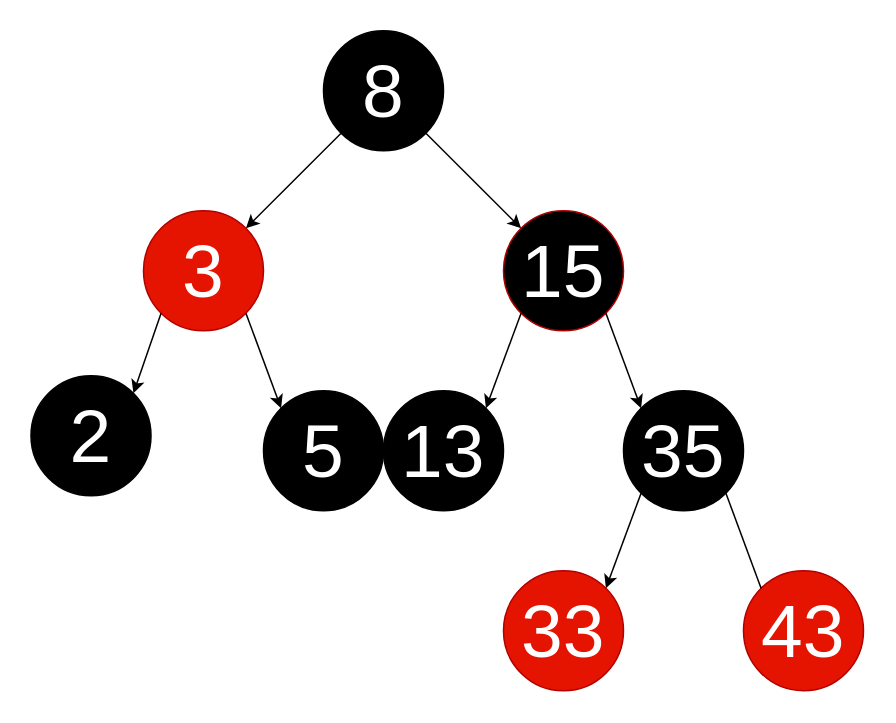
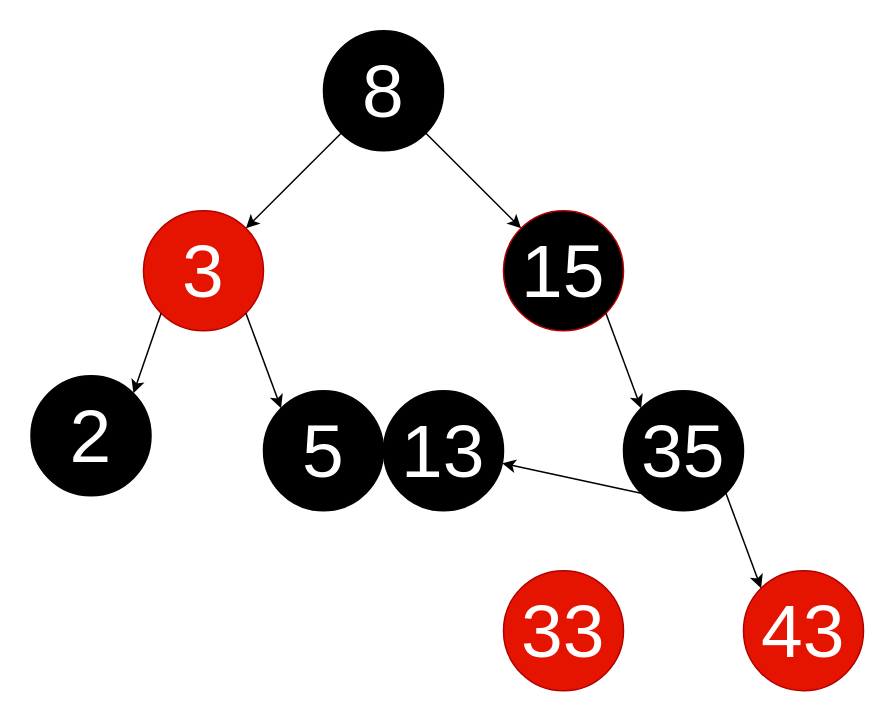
  <mxCell id="0" />
  <mxCell id="1" parent="0" />
  <mxCell id="2" value="&lt;font style=&quot;font-size: 50px&quot; color=&quot;#ffffff&quot;&gt;8&lt;/font&gt;" style="ellipse;whiteSpace=wrap;html=1;aspect=fixed;fillColor=#000000;" vertex="1" parent="1"><mxGeometry x="215" y="20" width="80" height="80" as="geometry" /></mxCell>
  <mxCell id="3" value="&lt;font style=&quot;font-size: 50px&quot; color=&quot;#ffffff&quot;&gt;3&lt;br&gt;&lt;/font&gt;" style="ellipse;whiteSpace=wrap;html=1;aspect=fixed;fillColor=#e51400;strokeColor=#B20000;fontColor=#ffffff;" vertex="1" parent="1"><mxGeometry x="95" y="140" width="80" height="80" as="geometry" /></mxCell>
  <mxCell id="4" value="&lt;font style=&quot;font-size: 50px&quot; color=&quot;#ffffff&quot;&gt;15&lt;/font&gt;" style="ellipse;whiteSpace=wrap;html=1;aspect=fixed;fillColor=#000000;strokeColor=#B20000;fontColor=#ffffff;" vertex="1" parent="1"><mxGeometry x="335" y="140" width="80" height="80" as="geometry" /></mxCell>
  <mxCell id="5" value="&lt;font style=&quot;font-size: 50px&quot; color=&quot;#ffffff&quot;&gt;2&lt;/font&gt;" style="ellipse;whiteSpace=wrap;html=1;aspect=fixed;fillColor=#000000;" vertex="1" parent="1"><mxGeometry x="20" y="250" width="80" height="80" as="geometry" /></mxCell>
  <mxCell id="6" value="&lt;font style=&quot;font-size: 50px&quot; color=&quot;#ffffff&quot;&gt;5&lt;/font&gt;" style="ellipse;whiteSpace=wrap;html=1;aspect=fixed;fillColor=#000000;" vertex="1" parent="1"><mxGeometry x="175" y="260" width="80" height="80" as="geometry" /></mxCell>
  <mxCell id="7" value="&lt;font style=&quot;font-size: 50px&quot; color=&quot;#ffffff&quot;&gt;13&lt;/font&gt;" style="ellipse;whiteSpace=wrap;html=1;aspect=fixed;fillColor=#000000;" vertex="1" parent="1"><mxGeometry x="255" y="260" width="80" height="80" as="geometry" /></mxCell>
  <mxCell id="8" value="&lt;font style=&quot;font-size: 50px&quot; color=&quot;#ffffff&quot;&gt;35&lt;/font&gt;" style="ellipse;whiteSpace=wrap;html=1;aspect=fixed;fillColor=#000000;" vertex="1" parent="1"><mxGeometry x="415" y="260" width="80" height="80" as="geometry" /></mxCell>
  <mxCell id="9" value="&lt;font style=&quot;font-size: 50px&quot; color=&quot;#ffffff&quot;&gt;33&lt;/font&gt;" style="ellipse;whiteSpace=wrap;html=1;aspect=fixed;fillColor=#e51400;strokeColor=#B20000;fontColor=#ffffff;" vertex="1" parent="1"><mxGeometry x="335" y="380" width="80" height="80" as="geometry" /></mxCell>
  <mxCell id="10" value="&lt;font style=&quot;font-size: 50px&quot; color=&quot;#ffffff&quot;&gt;43&lt;/font&gt;" style="ellipse;whiteSpace=wrap;html=1;aspect=fixed;fillColor=#e51400;strokeColor=#B20000;fontColor=#ffffff;" vertex="1" parent="1"><mxGeometry x="495" y="380" width="80" height="80" as="geometry" /></mxCell>
  <mxCell id="11" value="" style="endArrow=classic;html=1;exitX=0;exitY=1;exitDx=0;exitDy=0;entryX=1;entryY=0;entryDx=0;entryDy=0;" edge="1" parent="1" source="2" target="3"><mxGeometry width="50" height="50" relative="1" as="geometry"><mxPoint x="215" y="180" as="sourcePoint" /><mxPoint x="265" y="130" as="targetPoint" /></mxGeometry></mxCell>
  <mxCell id="12" value="" style="endArrow=classic;html=1;exitX=0;exitY=1;exitDx=0;exitDy=0;entryX=1;entryY=0;entryDx=0;entryDy=0;" edge="1" parent="1" source="3" target="5"><mxGeometry width="50" height="50" relative="1" as="geometry"><mxPoint x="48.436" y="170.004" as="sourcePoint" /><mxPoint x="-14.996" y="233.436" as="targetPoint" /></mxGeometry></mxCell>
  <mxCell id="13" value="" style="endArrow=classic;html=1;exitX=1;exitY=1;exitDx=0;exitDy=0;entryX=0;entryY=0;entryDx=0;entryDy=0;" edge="1" parent="1" source="3" target="6"><mxGeometry width="50" height="50" relative="1" as="geometry"><mxPoint x="116.716" y="218.284" as="sourcePoint" /><mxPoint x="93.284" y="281.716" as="targetPoint" /></mxGeometry></mxCell>
- <mxCell id="14" value="" style="endArrow=classic;html=1;exitX=0;exitY=1;exitDx=0;exitDy=0;entryX=1;entryY=0;entryDx=0;entryDy=0;" edge="1" parent="1" source="4" target="7"><mxGeometry width="50" height="50" relative="1" as="geometry"><mxPoint x="348.436" y="210.004" as="sourcePoint" /><mxPoint x="325.004" y="273.436" as="targetPoint" /></mxGeometry></mxCell>
  <mxCell id="15" value="" style="endArrow=classic;html=1;exitX=1;exitY=1;exitDx=0;exitDy=0;entryX=0;entryY=0;entryDx=0;entryDy=0;" edge="1" parent="1" source="4" target="8"><mxGeometry width="50" height="50" relative="1" as="geometry"><mxPoint x="405.004" y="210.004" as="sourcePoint" /><mxPoint x="455" y="220" as="targetPoint" /></mxGeometry></mxCell>
  <mxCell id="16" value="" style="endArrow=classic;html=1;exitX=1;exitY=1;exitDx=0;exitDy=0;entryX=0;entryY=0;entryDx=0;entryDy=0;" edge="1" parent="1" source="2" target="4"><mxGeometry width="50" height="50" relative="1" as="geometry"><mxPoint x="365" y="90" as="sourcePoint" /><mxPoint x="415" y="40" as="targetPoint" /></mxGeometry></mxCell>
- <mxCell id="17" value="" style="endArrow=none;html=1;exitX=1;exitY=1;exitDx=0;exitDy=0;entryX=0;entryY=0;entryDx=0;entryDy=0;" edge="1" parent="1" source="8" target="10"><mxGeometry width="50" height="50" relative="1" as="geometry"><mxPoint x="415" y="400" as="sourcePoint" /><mxPoint x="465" y="350" as="targetPoint" /></mxGeometry></mxCell>
- <mxCell id="18" value="" style="endArrow=classic;html=1;exitX=0;exitY=1;exitDx=0;exitDy=0;entryX=1;entryY=0;entryDx=0;entryDy=0;" edge="1" parent="1" source="8" target="9"><mxGeometry width="50" height="50" relative="1" as="geometry"><mxPoint x="415" y="400" as="sourcePoint" /><mxPoint x="465" y="350" as="targetPoint" /></mxGeometry></mxCell>
+ <mxCell id="17" value="" style="endArrow=classic;html=1;exitX=1;exitY=1;exitDx=0;exitDy=0;entryX=0;entryY=0;entryDx=0;entryDy=0;" edge="1" parent="1" source="8" target="10"><mxGeometry width="50" height="50" relative="1" as="geometry"><mxPoint x="415" y="400" as="sourcePoint" /><mxPoint x="465" y="350" as="targetPoint" /></mxGeometry></mxCell>
+ <mxCell id="18" value="" style="endArrow=classic;html=1;exitX=0;exitY=1;exitDx=0;exitDy=0;" edge="1" parent="1" source="8" target="7"><mxGeometry width="50" height="50" relative="1" as="geometry"><mxPoint x="415" y="400" as="sourcePoint" /><mxPoint x="465" y="350" as="targetPoint" /></mxGeometry></mxCell>
